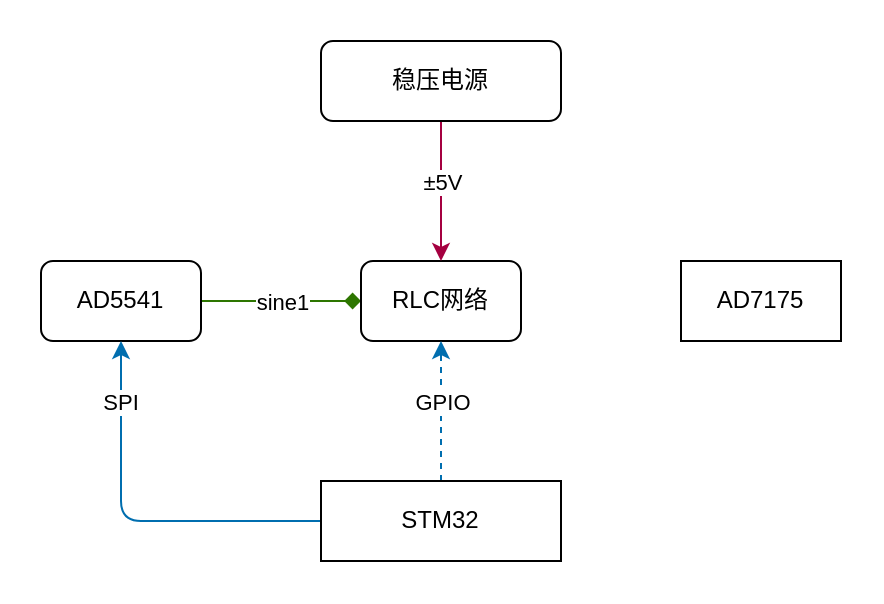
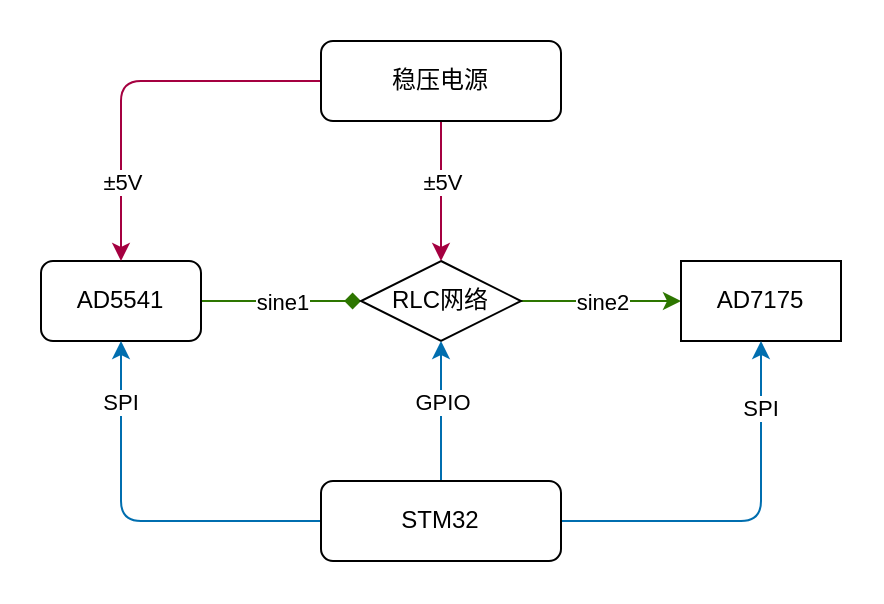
  <mxCell id="0" />
  <mxCell id="1" parent="0" />
  <mxCell id="2" style="edgeStyle=none;html=1;exitX=1;exitY=0.5;exitDx=0;exitDy=0;entryX=0;entryY=0.5;entryDx=0;entryDy=0;fillColor=#60a917;strokeColor=#2D7600;endArrow=diamond;" edge="1" parent="1" source="4" target="7"><mxGeometry relative="1" as="geometry" /></mxCell>
  <mxCell id="3" value="sine1" style="edgeLabel;html=1;align=center;verticalAlign=middle;resizable=0;points=[];" vertex="1" connectable="0" parent="2"><mxGeometry x="-0.204" relative="1" as="geometry"><mxPoint x="8" as="offset" /></mxGeometry></mxCell>
  <mxCell id="4" value="AD5541" style="whiteSpace=wrap;html=1;rounded=1;" parent="1" vertex="1"><mxGeometry x="20" y="130" width="80" height="40" as="geometry" /></mxCell>
- <mxCell id="7" value="RLC网络" style="whiteSpace=wrap;html=1;rounded=1;" parent="1" vertex="1"><mxGeometry x="180" y="130" width="80" height="40" as="geometry" /></mxCell>
+ <mxCell id="5" style="edgeStyle=none;html=1;exitX=1;exitY=0.5;exitDx=0;exitDy=0;entryX=0;entryY=0.5;entryDx=0;entryDy=0;fillColor=#60a917;strokeColor=#2D7600;" edge="1" parent="1" source="7" target="8"><mxGeometry relative="1" as="geometry" /></mxCell>
+ <mxCell id="6" value="sine2" style="edgeLabel;html=1;align=center;verticalAlign=middle;resizable=0;points=[];" vertex="1" connectable="0" parent="5"><mxGeometry x="-0.219" y="-1" relative="1" as="geometry"><mxPoint x="9" y="-1" as="offset" /></mxGeometry></mxCell>
+ <mxCell id="7" value="RLC网络" style="rhombus;whiteSpace=wrap;html=1;" parent="1" vertex="1"><mxGeometry x="180" y="130" width="80" height="40" as="geometry" /></mxCell>
  <mxCell id="8" value="AD7175" style="whiteSpace=wrap;html=1;rounded=0;" parent="1" vertex="1"><mxGeometry x="340" y="130" width="80" height="40" as="geometry" /></mxCell>
+ <mxCell id="9" style="edgeStyle=none;html=1;exitX=0;exitY=0.5;exitDx=0;exitDy=0;entryX=0.5;entryY=0;entryDx=0;entryDy=0;fillColor=#d80073;strokeColor=#A50040;" parent="1" source="13" target="4" edge="1"><mxGeometry relative="1" as="geometry"><Array as="points"><mxPoint x="60" y="40" /></Array></mxGeometry></mxCell>
+ <mxCell id="10" value="±5V" style="edgeLabel;html=1;align=center;verticalAlign=middle;resizable=0;points=[];" vertex="1" connectable="0" parent="9"><mxGeometry x="0.443" relative="1" as="geometry"><mxPoint y="13" as="offset" /></mxGeometry></mxCell>
  <mxCell id="11" style="edgeStyle=none;html=1;exitX=0.5;exitY=1;exitDx=0;exitDy=0;entryX=0.5;entryY=0;entryDx=0;entryDy=0;fillColor=#d80073;strokeColor=#A50040;" edge="1" parent="1" source="13" target="7"><mxGeometry relative="1" as="geometry" /></mxCell>
  <mxCell id="12" value="±5V" style="edgeLabel;html=1;align=center;verticalAlign=middle;resizable=0;points=[];" vertex="1" connectable="0" parent="11"><mxGeometry x="-0.51" y="-1" relative="1" as="geometry"><mxPoint x="1" y="13" as="offset" /></mxGeometry></mxCell>
  <mxCell id="13" value="稳压电源" style="whiteSpace=wrap;html=1;rounded=1;" parent="1" vertex="1"><mxGeometry x="160" y="20" width="120" height="40" as="geometry" /></mxCell>
  <mxCell id="14" style="edgeStyle=none;html=1;exitX=0;exitY=0.5;exitDx=0;exitDy=0;entryX=0.5;entryY=1;entryDx=0;entryDy=0;fillColor=#1ba1e2;strokeColor=#006EAF;" edge="1" parent="1" source="20" target="4"><mxGeometry relative="1" as="geometry"><mxPoint x="60" y="190" as="targetPoint" /><Array as="points"><mxPoint x="60" y="260" /></Array></mxGeometry></mxCell>
  <mxCell id="15" value="SPI" style="edgeLabel;html=1;align=center;verticalAlign=middle;resizable=0;points=[];" vertex="1" connectable="0" parent="14"><mxGeometry x="0.679" y="1" relative="1" as="geometry"><mxPoint as="offset" /></mxGeometry></mxCell>
- <mxCell id="18" style="edgeStyle=none;html=1;exitX=0.5;exitY=0;exitDx=0;exitDy=0;entryX=0.5;entryY=1;entryDx=0;entryDy=0;fillColor=#1ba1e2;strokeColor=#006EAF;dashed=1;" edge="1" parent="1" source="20" target="7"><mxGeometry relative="1" as="geometry" /></mxCell>
+ <mxCell id="16" style="edgeStyle=none;html=1;exitX=1;exitY=0.5;exitDx=0;exitDy=0;entryX=0.5;entryY=1;entryDx=0;entryDy=0;fillColor=#1ba1e2;strokeColor=#006EAF;" edge="1" parent="1" source="20" target="8"><mxGeometry relative="1" as="geometry"><Array as="points"><mxPoint x="380" y="260" /></Array></mxGeometry></mxCell>
+ <mxCell id="17" value="SPI" style="edgeLabel;html=1;align=center;verticalAlign=middle;resizable=0;points=[];" vertex="1" connectable="0" parent="16"><mxGeometry x="0.654" y="1" relative="1" as="geometry"><mxPoint as="offset" /></mxGeometry></mxCell>
+ <mxCell id="18" style="edgeStyle=none;html=1;exitX=0.5;exitY=0;exitDx=0;exitDy=0;entryX=0.5;entryY=1;entryDx=0;entryDy=0;fillColor=#1ba1e2;strokeColor=#006EAF;" edge="1" parent="1" source="20" target="7"><mxGeometry relative="1" as="geometry" /></mxCell>
  <mxCell id="19" value="GPIO" style="edgeLabel;html=1;align=center;verticalAlign=middle;resizable=0;points=[];" vertex="1" connectable="0" parent="18"><mxGeometry x="0.143" relative="1" as="geometry"><mxPoint as="offset" /></mxGeometry></mxCell>
- <mxCell id="20" value="STM32" style="whiteSpace=wrap;html=1;rounded=0;" vertex="1" parent="1"><mxGeometry x="160" y="240" width="120" height="40" as="geometry" /></mxCell>
+ <mxCell id="20" value="STM32" style="rounded=1;whiteSpace=wrap;html=1;" vertex="1" parent="1"><mxGeometry x="160" y="240" width="120" height="40" as="geometry" /></mxCell>
